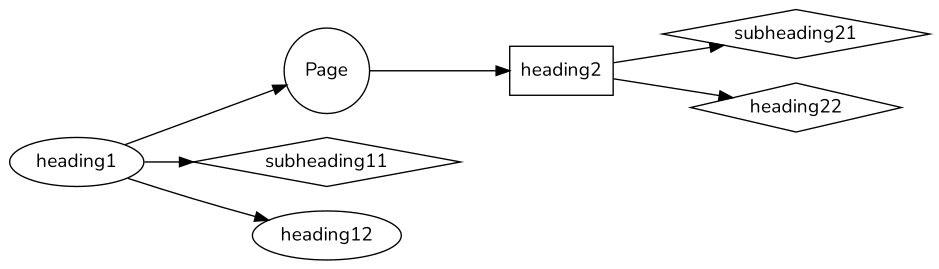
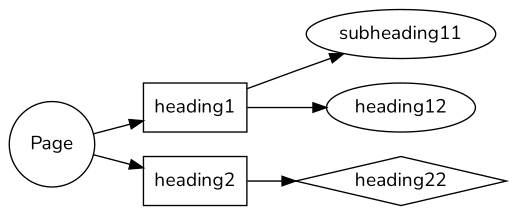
  digraph {
    fontname=Nunito
    rankdir=LR
    node [fontname=Nunito shape=box]
    edge [fontname=Nunito]
    Page [shape=circle]
-   heading1 [shape=ellipse]
+   heading1
    heading2
-   subheading11 [shape=diamond]
+   subheading11 [shape=ellipse]
    n5 [label=heading12 shape=ellipse]
-   subheading21 [shape=diamond]
    n7 [label=heading22 shape=diamond]
-   heading1 -> Page
+   Page -> heading1
    Page -> heading2
    heading1 -> subheading11
    heading1 -> n5
-   heading2 -> subheading21
    heading2 -> n7
  }
